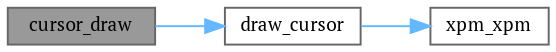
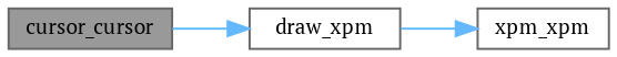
  digraph {
    fontname="PT Serif"
    rankdir=LR
    node [color=grey40 fillcolor=white fontname="PT Serif" fontsize=10 shape=box style=filled]
    edge [color=steelblue1 fontname="PT Serif" fontsize=10 labelfontname=Helvetica labelfontsize=10 style=solid]
-   n1 [color=gray40 fillcolor=grey60 fontcolor=black height=0.2 label=cursor_draw width=0.4]
-   n2 [height=0.2 label=draw_cursor width=0.4]
+   n1 [color=gray40 fillcolor=grey60 fontcolor=black height=0.2 label=cursor_cursor width=0.4]
+   n2 [height=0.2 label=draw_xpm width=0.4]
    n3 [height=0.2 label=xpm_xpm width=0.4]
    n1 -> n2
    n2 -> n3
  }
